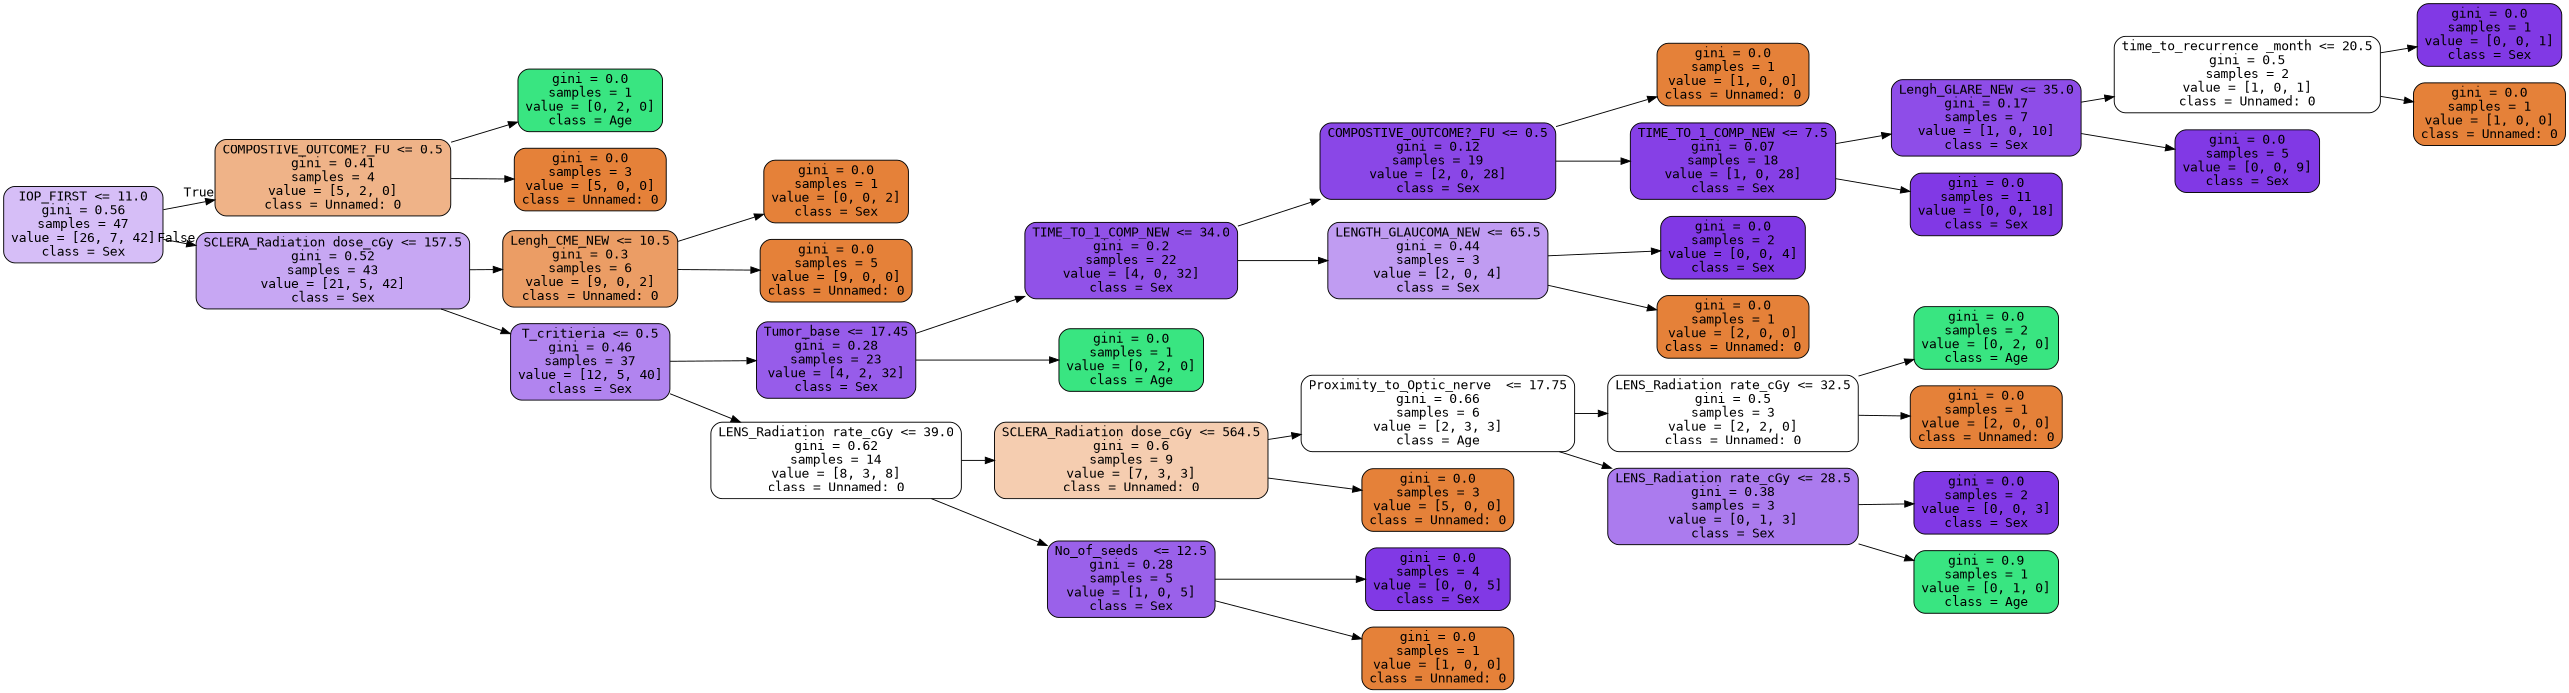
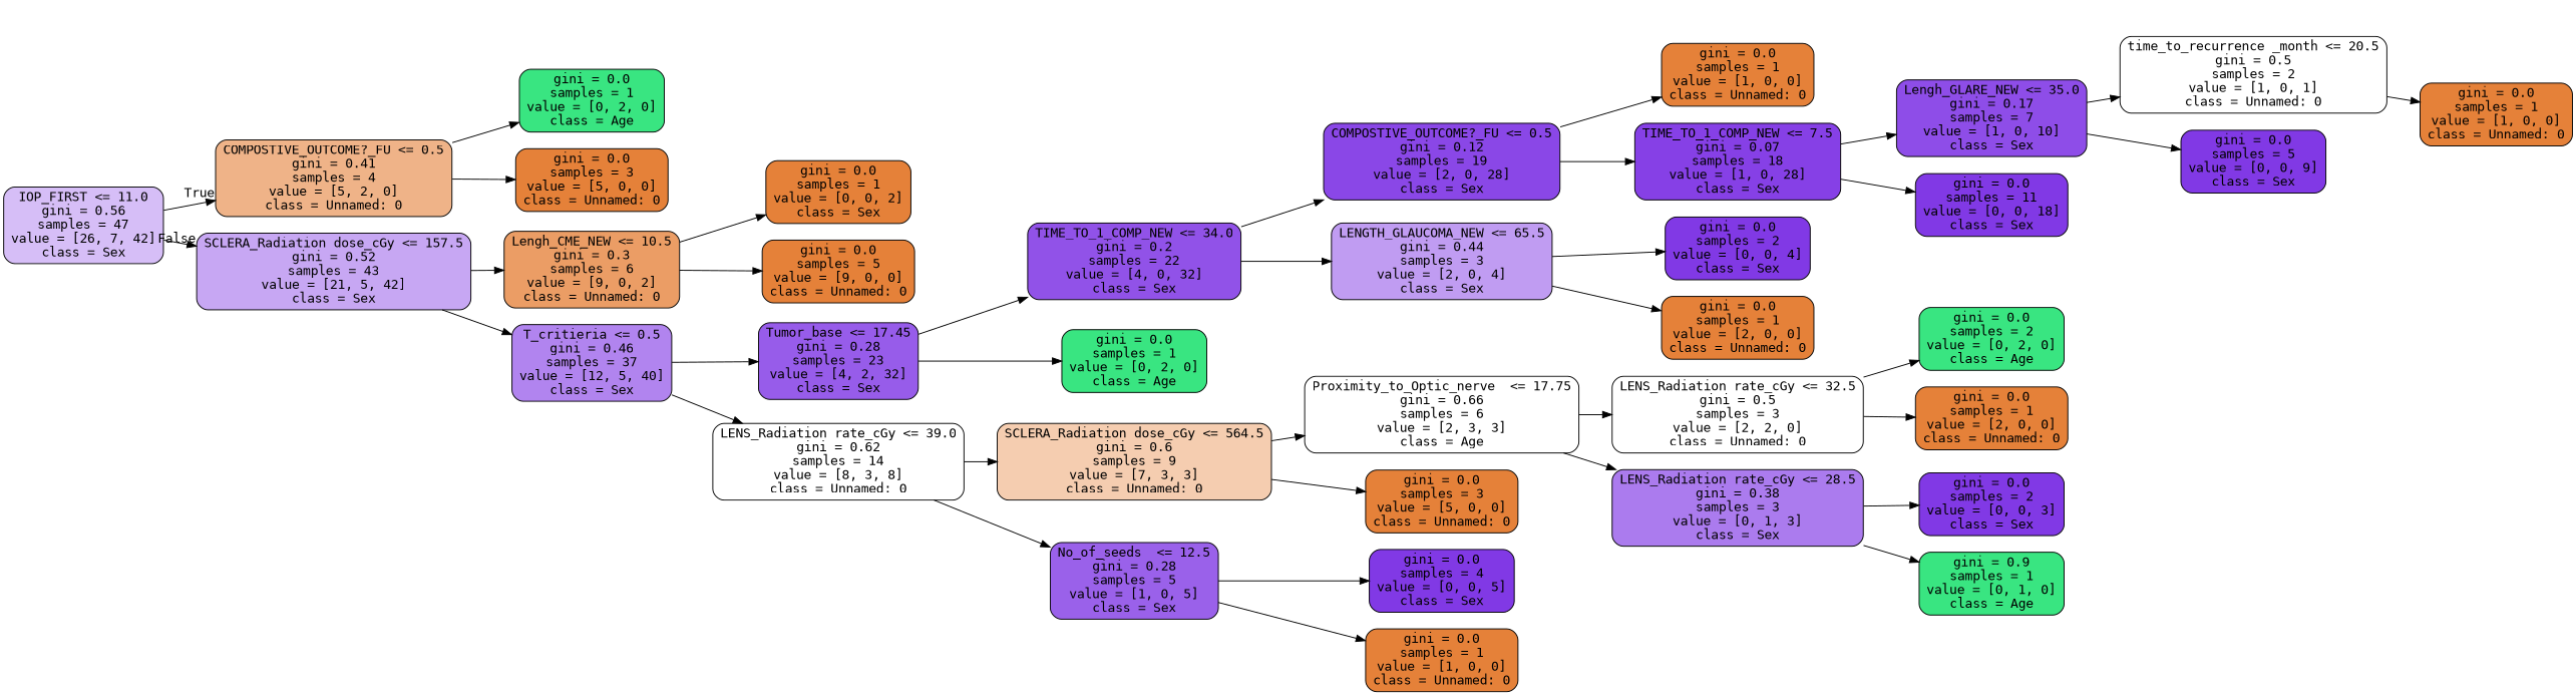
  digraph {
    fontname="DejaVu Sans Mono"
    rankdir=LR
    node [color=black fillcolor="#e58139" fontname="DejaVu Sans Mono" shape=box style="filled, rounded"]
    edge [fontname="DejaVu Sans Mono"]
    n1 [fillcolor="#d6bef7" label="IOP_FIRST <= 11.0\ngini = 0.56\nsamples = 47\nvalue = [26, 7, 42]\nclass = Sex"]
    n2 [fillcolor="#efb388" label="COMPOSTIVE_OUTCOME?_FU <= 0.5\ngini = 0.41\nsamples = 4\nvalue = [5, 2, 0]\nclass = Unnamed: 0"]
    n3 [fillcolor="#c7a7f3" label="SCLERA_Radiation dose_cGy <= 157.5\ngini = 0.52\nsamples = 43\nvalue = [21, 5, 42]\nclass = Sex"]
    n4 [fillcolor="#39e581" label="gini = 0.0\nsamples = 1\nvalue = [0, 2, 0]\nclass = Age"]
    n5 [label="gini = 0.0\nsamples = 3\nvalue = [5, 0, 0]\nclass = Unnamed: 0"]
    n6 [fillcolor="#eb9d65" label="Lengh_CME_NEW <= 10.5\ngini = 0.3\nsamples = 6\nvalue = [9, 0, 2]\nclass = Unnamed: 0"]
    n7 [fillcolor="#b184ef" label="T_critieria <= 0.5\ngini = 0.46\nsamples = 37\nvalue = [12, 5, 40]\nclass = Sex"]
    n8 [label="gini = 0.0\nsamples = 1\nvalue = [0, 0, 2]\nclass = Sex"]
    n9 [label="gini = 0.0\nsamples = 5\nvalue = [9, 0, 0]\nclass = Unnamed: 0"]
    n10 [fillcolor="#975cea" label="Tumor_base <= 17.45\ngini = 0.28\nsamples = 23\nvalue = [4, 2, 32]\nclass = Sex"]
    n11 [fillcolor="#ffffff" label="LENS_Radiation rate_cGy <= 39.0\ngini = 0.62\nsamples = 14\nvalue = [8, 3, 8]\nclass = Unnamed: 0"]
    n12 [fillcolor="#9152e8" label="TIME_TO_1_COMP_NEW <= 34.0\ngini = 0.2\nsamples = 22\nvalue = [4, 0, 32]\nclass = Sex"]
    n13 [fillcolor="#39e581" label="gini = 0.0\nsamples = 1\nvalue = [0, 2, 0]\nclass = Age"]
    n14 [fillcolor="#f5cdb0" label="SCLERA_Radiation dose_cGy <= 564.5\ngini = 0.6\nsamples = 9\nvalue = [7, 3, 3]\nclass = Unnamed: 0"]
    n15 [fillcolor="#9a61ea" label="No_of_seeds  <= 12.5\ngini = 0.28\nsamples = 5\nvalue = [1, 0, 5]\nclass = Sex"]
    n16 [fillcolor="#8a47e7" label="COMPOSTIVE_OUTCOME?_FU <= 0.5\ngini = 0.12\nsamples = 19\nvalue = [2, 0, 28]\nclass = Sex"]
    n17 [fillcolor="#c09cf2" label="LENGTH_GLAUCOMA_NEW <= 65.5\ngini = 0.44\nsamples = 3\nvalue = [2, 0, 4]\nclass = Sex"]
    n18 [label="gini = 0.0\nsamples = 1\nvalue = [1, 0, 0]\nclass = Unnamed: 0"]
    n19 [fillcolor="#8640e6" label="TIME_TO_1_COMP_NEW <= 7.5\ngini = 0.07\nsamples = 18\nvalue = [1, 0, 28]\nclass = Sex"]
    n20 [fillcolor="#8139e5" label="gini = 0.0\nsamples = 2\nvalue = [0, 0, 4]\nclass = Sex"]
    n21 [label="gini = 0.0\nsamples = 1\nvalue = [2, 0, 0]\nclass = Unnamed: 0"]
    n22 [fillcolor="#8e4de8" label="Lengh_GLARE_NEW <= 35.0\ngini = 0.17\nsamples = 7\nvalue = [1, 0, 10]\nclass = Sex"]
    n23 [fillcolor="#8139e5" label="gini = 0.0\nsamples = 11\nvalue = [0, 0, 18]\nclass = Sex"]
    n24 [fillcolor="#ffffff" label="time_to_recurrence _month <= 20.5\ngini = 0.5\nsamples = 2\nvalue = [1, 0, 1]\nclass = Unnamed: 0"]
    n25 [fillcolor="#8139e5" label="gini = 0.0\nsamples = 5\nvalue = [0, 0, 9]\nclass = Sex"]
-   n26 [fillcolor="#8139e5" label="gini = 0.0\nsamples = 1\nvalue = [0, 0, 1]\nclass = Sex"]
    n27 [label="gini = 0.0\nsamples = 1\nvalue = [1, 0, 0]\nclass = Unnamed: 0"]
    n28 [fillcolor="#ffffff" label="Proximity_to_Optic_nerve  <= 17.75\ngini = 0.66\nsamples = 6\nvalue = [2, 3, 3]\nclass = Age"]
    n29 [label="gini = 0.0\nsamples = 3\nvalue = [5, 0, 0]\nclass = Unnamed: 0"]
    n30 [fillcolor="#8139e5" label="gini = 0.0\nsamples = 4\nvalue = [0, 0, 5]\nclass = Sex"]
    n31 [label="gini = 0.0\nsamples = 1\nvalue = [1, 0, 0]\nclass = Unnamed: 0"]
    n32 [fillcolor="#ffffff" label="LENS_Radiation rate_cGy <= 32.5\ngini = 0.5\nsamples = 3\nvalue = [2, 2, 0]\nclass = Unnamed: 0"]
    n33 [fillcolor="#ab7bee" label="LENS_Radiation rate_cGy <= 28.5\ngini = 0.38\nsamples = 3\nvalue = [0, 1, 3]\nclass = Sex"]
    n34 [fillcolor="#39e581" label="gini = 0.0\nsamples = 2\nvalue = [0, 2, 0]\nclass = Age"]
    n35 [label="gini = 0.0\nsamples = 1\nvalue = [2, 0, 0]\nclass = Unnamed: 0"]
    n36 [fillcolor="#8139e5" label="gini = 0.0\nsamples = 2\nvalue = [0, 0, 3]\nclass = Sex"]
    n37 [fillcolor="#39e581" label="gini = 0.9\nsamples = 1\nvalue = [0, 1, 0]\nclass = Age"]
    n1 -> n2 [headlabel=True labelangle=45 labeldistance=2.5]
    n1 -> n3 [headlabel=False labelangle=-45 labeldistance=2.5]
    n2 -> n4
    n2 -> n5
    n3 -> n6
    n3 -> n7
    n6 -> n8
    n6 -> n9
    n7 -> n10
    n7 -> n11
    n10 -> n12
    n10 -> n13
    n11 -> n14
    n11 -> n15
    n12 -> n16
    n12 -> n17
    n14 -> n28
    n14 -> n29
    n15 -> n30
    n15 -> n31
    n16 -> n18
    n16 -> n19
    n17 -> n20
    n17 -> n21
    n19 -> n22
    n19 -> n23
    n22 -> n24
    n22 -> n25
-   n24 -> n26
    n24 -> n27
    n28 -> n32
    n28 -> n33
    n32 -> n34
    n32 -> n35
    n33 -> n36
    n33 -> n37
  }
